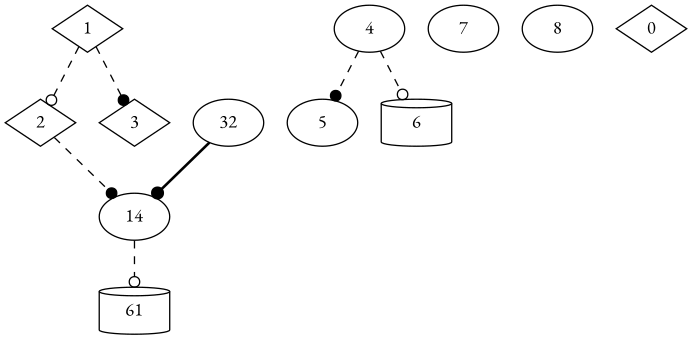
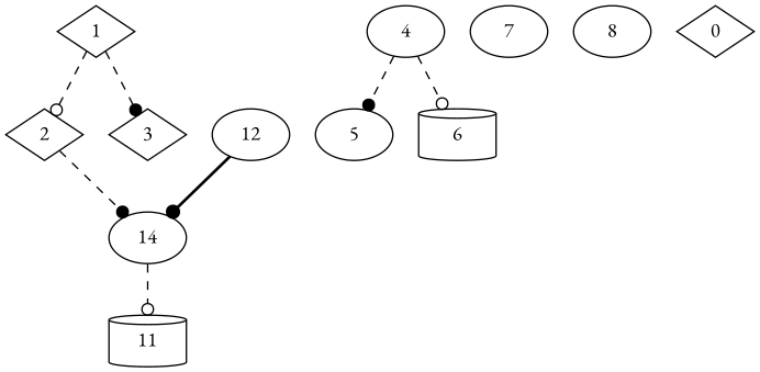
  strict digraph {
    fontname="EB Garamond"
    node [fontname="EB Garamond" shape=ellipse]
    edge [arrowhead=dot fontname="EB Garamond" style=dashed]
    n1 [label=1 shape=diamond]
    n2 [label=2 shape=diamond]
    n3 [label=3 shape=diamond]
    n4 [label=14]
-   n5 [label=61 shape=cylinder]
+   n5 [label=11 shape=cylinder]
    n6 [label=4]
    n7 [label=5]
    n8 [label=6 shape=cylinder]
    n9 [label=7]
    n10 [label=8]
    n11 [label=0 shape=diamond]
-   n12 [label=32]
+   n12 [label=12]
    n1 -> n2 [arrowhead=odot]
    n1 -> n3
    n2 -> n4
    n4 -> n5 [arrowhead=odot]
    n6 -> n7
    n6 -> n8 [arrowhead=odot]
    n12 -> n4 [style=bold]
  }
